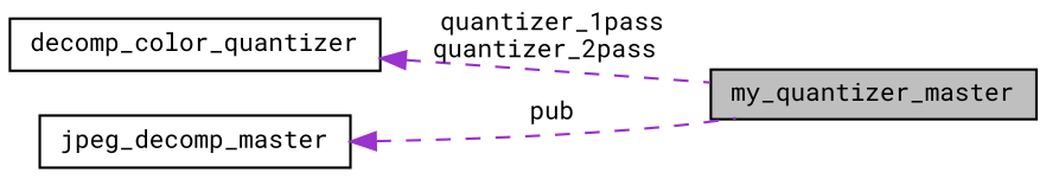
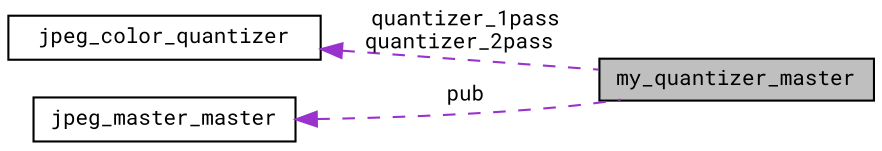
  digraph {
    fontname="Roboto Mono"
    rankdir=LR
    node [color=black fillcolor=white fontname="Roboto Mono" fontsize=10 shape=record style=filled]
    edge [color=darkorchid3 dir=back fontname="Roboto Mono" fontsize=10 labelfontname=Helvetica labelfontsize=10 style=dashed]
    n1 [fillcolor=grey75 fontcolor=black height=0.2 label=my_quantizer_master width=0.4]
-   n2 [height=0.2 label=decomp_color_quantizer width=0.4]
-   n3 [height=0.2 label=jpeg_decomp_master width=0.4]
+   n2 [height=0.2 label=jpeg_color_quantizer width=0.4]
+   n3 [height=0.2 label=jpeg_master_master width=0.4]
    n2 -> n1 [label=" quantizer_1pass\nquantizer_2pass"]
    n3 -> n1 [label=" pub"]
  }
